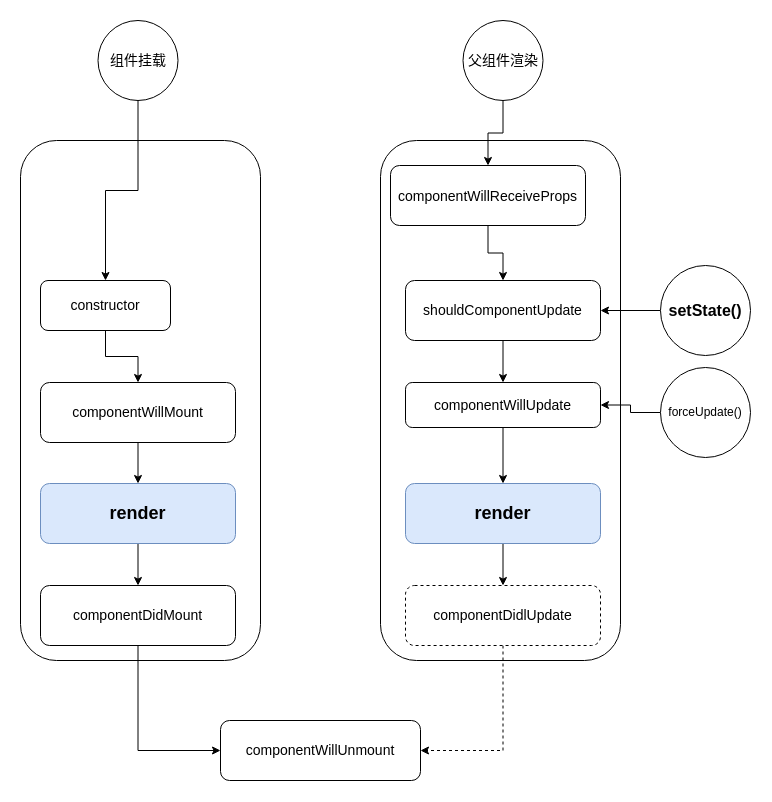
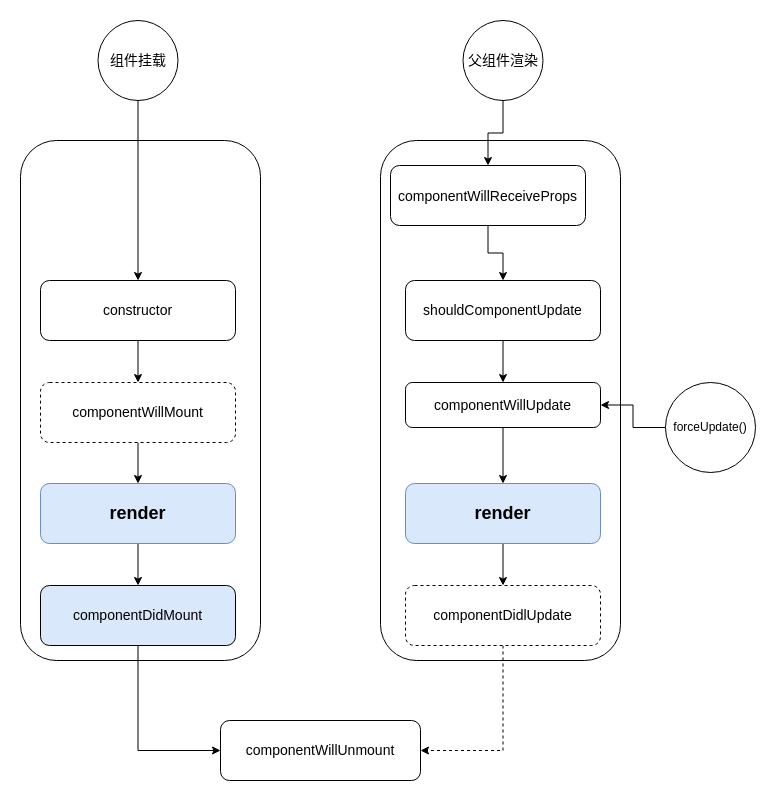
  <mxCell id="0" />
  <mxCell id="1" parent="0" />
  <mxCell id="2" value="" style="rounded=1;whiteSpace=wrap;html=1;fontSize=14;" parent="1" vertex="1"><mxGeometry x="20" y="140" width="240" height="520" as="geometry" /></mxCell>
  <mxCell id="3" value="" style="rounded=1;whiteSpace=wrap;html=1;fontSize=14;" parent="1" vertex="1"><mxGeometry x="380" y="140" width="240" height="520" as="geometry" /></mxCell>
  <mxCell id="4" style="edgeStyle=orthogonalEdgeStyle;rounded=0;orthogonalLoop=1;jettySize=auto;html=1;fontSize=14;" parent="1" source="5" target="7" edge="1"><mxGeometry relative="1" as="geometry" /></mxCell>
- <mxCell id="5" value="constructor" style="rounded=1;whiteSpace=wrap;html=1;fontStyle=0;fontSize=14;labelBackgroundColor=none;" parent="1" vertex="1"><mxGeometry x="40" y="280" width="130" height="50" as="geometry" /></mxCell>
+ <mxCell id="5" value="constructor" style="rounded=1;whiteSpace=wrap;html=1;fontStyle=0;fontSize=14;labelBackgroundColor=none;" parent="1" vertex="1"><mxGeometry x="40" y="280" width="195" height="60" as="geometry" /></mxCell>
  <mxCell id="6" style="edgeStyle=orthogonalEdgeStyle;rounded=0;orthogonalLoop=1;jettySize=auto;html=1;entryX=0.5;entryY=0;entryDx=0;entryDy=0;fontSize=14;" parent="1" source="7" target="22" edge="1"><mxGeometry relative="1" as="geometry" /></mxCell>
- <mxCell id="7" value="componentWillMount" style="rounded=1;whiteSpace=wrap;html=1;fontSize=14;" parent="1" vertex="1"><mxGeometry x="40" y="382" width="195" height="60" as="geometry" /></mxCell>
+ <mxCell id="7" value="componentWillMount" style="rounded=1;whiteSpace=wrap;html=1;fontSize=14;dashed=1;" parent="1" vertex="1"><mxGeometry x="40" y="382" width="195" height="60" as="geometry" /></mxCell>
  <mxCell id="8" style="edgeStyle=orthogonalEdgeStyle;rounded=0;orthogonalLoop=1;jettySize=auto;html=1;entryX=0;entryY=0.5;entryDx=0;entryDy=0;exitX=0.5;exitY=1;exitDx=0;exitDy=0;fontSize=14;" parent="1" source="9" target="10" edge="1"><mxGeometry relative="1" as="geometry" /></mxCell>
- <mxCell id="9" value="componentDidMount" style="rounded=1;whiteSpace=wrap;html=1;fontSize=14;" parent="1" vertex="1"><mxGeometry x="40" y="585" width="195" height="60" as="geometry" /></mxCell>
+ <mxCell id="9" value="componentDidMount" style="rounded=1;whiteSpace=wrap;html=1;fontSize=14;fillColor=#dae8fc;" parent="1" vertex="1"><mxGeometry x="40" y="585" width="195" height="60" as="geometry" /></mxCell>
  <mxCell id="10" value="componentWillUnmount" style="rounded=1;whiteSpace=wrap;html=1;fontSize=14;" parent="1" vertex="1"><mxGeometry x="220" y="720" width="200" height="60" as="geometry" /></mxCell>
  <mxCell id="11" style="edgeStyle=orthogonalEdgeStyle;rounded=0;orthogonalLoop=1;jettySize=auto;html=1;entryX=0.5;entryY=0;entryDx=0;entryDy=0;fontSize=14;" parent="1" source="12" target="5" edge="1"><mxGeometry relative="1" as="geometry" /></mxCell>
  <mxCell id="12" value="组件挂载" style="ellipse;whiteSpace=wrap;html=1;aspect=fixed;fontSize=14;fontStyle=0" parent="1" vertex="1"><mxGeometry x="97.5" y="20" width="80" height="80" as="geometry" /></mxCell>
- <mxCell id="13" style="edgeStyle=orthogonalEdgeStyle;rounded=0;orthogonalLoop=1;jettySize=auto;html=1;entryX=1;entryY=0.5;entryDx=0;entryDy=0;fontSize=14;" parent="1" source="14" target="16" edge="1"><mxGeometry relative="1" as="geometry" /></mxCell>
- <mxCell id="14" value="setState()" style="ellipse;whiteSpace=wrap;html=1;aspect=fixed;fontStyle=1;fontSize=16;" parent="1" vertex="1"><mxGeometry x="660" y="265" width="90" height="90" as="geometry" /></mxCell>
  <mxCell id="15" style="edgeStyle=orthogonalEdgeStyle;rounded=0;orthogonalLoop=1;jettySize=auto;html=1;entryX=0.5;entryY=0;entryDx=0;entryDy=0;fontSize=14;" parent="1" source="16" target="18" edge="1"><mxGeometry relative="1" as="geometry" /></mxCell>
  <mxCell id="16" value="shouldComponentUpdate" style="rounded=1;whiteSpace=wrap;html=1;fontSize=14;fontFamily=Helvetica;" parent="1" vertex="1"><mxGeometry x="405" y="280" width="195" height="60" as="geometry" /></mxCell>
  <mxCell id="17" style="edgeStyle=orthogonalEdgeStyle;rounded=0;orthogonalLoop=1;jettySize=auto;html=1;entryX=0.5;entryY=0;entryDx=0;entryDy=0;fontSize=14;" parent="1" source="18" target="24" edge="1"><mxGeometry relative="1" as="geometry" /></mxCell>
  <mxCell id="18" value="componentWillUpdate" style="rounded=1;whiteSpace=wrap;html=1;fontSize=14;" parent="1" vertex="1"><mxGeometry x="405" y="382" width="195" height="45" as="geometry" /></mxCell>
  <mxCell id="19" style="edgeStyle=orthogonalEdgeStyle;rounded=0;orthogonalLoop=1;jettySize=auto;html=1;entryX=1;entryY=0.5;entryDx=0;entryDy=0;exitX=0.5;exitY=1;exitDx=0;exitDy=0;fontSize=14;dashed=1;" parent="1" source="20" target="10" edge="1"><mxGeometry relative="1" as="geometry" /></mxCell>
  <mxCell id="20" value="componentDidlUpdate" style="rounded=1;whiteSpace=wrap;html=1;fontSize=14;dashed=1;" parent="1" vertex="1"><mxGeometry x="405" y="585" width="195" height="60" as="geometry" /></mxCell>
  <mxCell id="21" style="edgeStyle=orthogonalEdgeStyle;rounded=0;orthogonalLoop=1;jettySize=auto;html=1;entryX=0.5;entryY=0;entryDx=0;entryDy=0;fontSize=14;" parent="1" source="22" target="9" edge="1"><mxGeometry relative="1" as="geometry" /></mxCell>
  <mxCell id="22" value="render" style="rounded=1;whiteSpace=wrap;html=1;fontSize=18;fontStyle=1;fillColor=#dae8fc;strokeColor=#6c8ebf;" parent="1" vertex="1"><mxGeometry x="40" y="483" width="195" height="60" as="geometry" /></mxCell>
  <mxCell id="23" style="edgeStyle=orthogonalEdgeStyle;rounded=0;orthogonalLoop=1;jettySize=auto;html=1;entryX=0.5;entryY=0;entryDx=0;entryDy=0;fontSize=14;" parent="1" source="24" target="20" edge="1"><mxGeometry relative="1" as="geometry" /></mxCell>
  <mxCell id="24" value="render" style="rounded=1;whiteSpace=wrap;html=1;fontSize=18;fontStyle=1;fillColor=#dae8fc;strokeColor=#6c8ebf;" parent="1" vertex="1"><mxGeometry x="405" y="483" width="195" height="60" as="geometry" /></mxCell>
  <mxCell id="25" style="edgeStyle=orthogonalEdgeStyle;rounded=0;orthogonalLoop=1;jettySize=auto;html=1;entryX=1;entryY=0.5;entryDx=0;entryDy=0;fontSize=14;" parent="1" source="26" target="18" edge="1"><mxGeometry relative="1" as="geometry" /></mxCell>
- <mxCell id="26" value="forceUpdate()" style="ellipse;html=1;aspect=fixed;fontStyle=0;fontSize=12;whiteSpace=wrap;" parent="1" vertex="1"><mxGeometry x="660" y="367" width="90" height="90" as="geometry" /></mxCell>
+ <mxCell id="26" value="forceUpdate()" style="ellipse;html=1;aspect=fixed;fontStyle=0;fontSize=12;whiteSpace=wrap;" parent="1" vertex="1"><mxGeometry x="665" y="382" width="90" height="90" as="geometry" /></mxCell>
  <mxCell id="27" style="edgeStyle=orthogonalEdgeStyle;rounded=0;orthogonalLoop=1;jettySize=auto;html=1;fontSize=14;entryX=0.5;entryY=0;entryDx=0;entryDy=0;" parent="1" source="28" target="30" edge="1"><mxGeometry relative="1" as="geometry" /></mxCell>
  <mxCell id="28" value="父组件渲染" style="ellipse;whiteSpace=wrap;html=1;aspect=fixed;fontSize=14;" parent="1" vertex="1"><mxGeometry x="462.5" y="20" width="80" height="80" as="geometry" /></mxCell>
  <mxCell id="29" style="edgeStyle=orthogonalEdgeStyle;rounded=0;orthogonalLoop=1;jettySize=auto;html=1;entryX=0.5;entryY=0;entryDx=0;entryDy=0;fontSize=14;" parent="1" source="30" target="16" edge="1"><mxGeometry relative="1" as="geometry" /></mxCell>
  <mxCell id="30" value="&lt;p style=&quot;margin: 0px; font-variant-numeric: normal; font-variant-east-asian: normal; font-stretch: normal; font-size: 14px; line-height: normal; text-align: start;&quot; class=&quot;p1&quot;&gt;componentWillReceiveProps&lt;/p&gt;" style="rounded=1;whiteSpace=wrap;html=1;fontSize=14;fontFamily=Helvetica;" parent="1" vertex="1"><mxGeometry x="390" y="165" width="195" height="60" as="geometry" /></mxCell>
